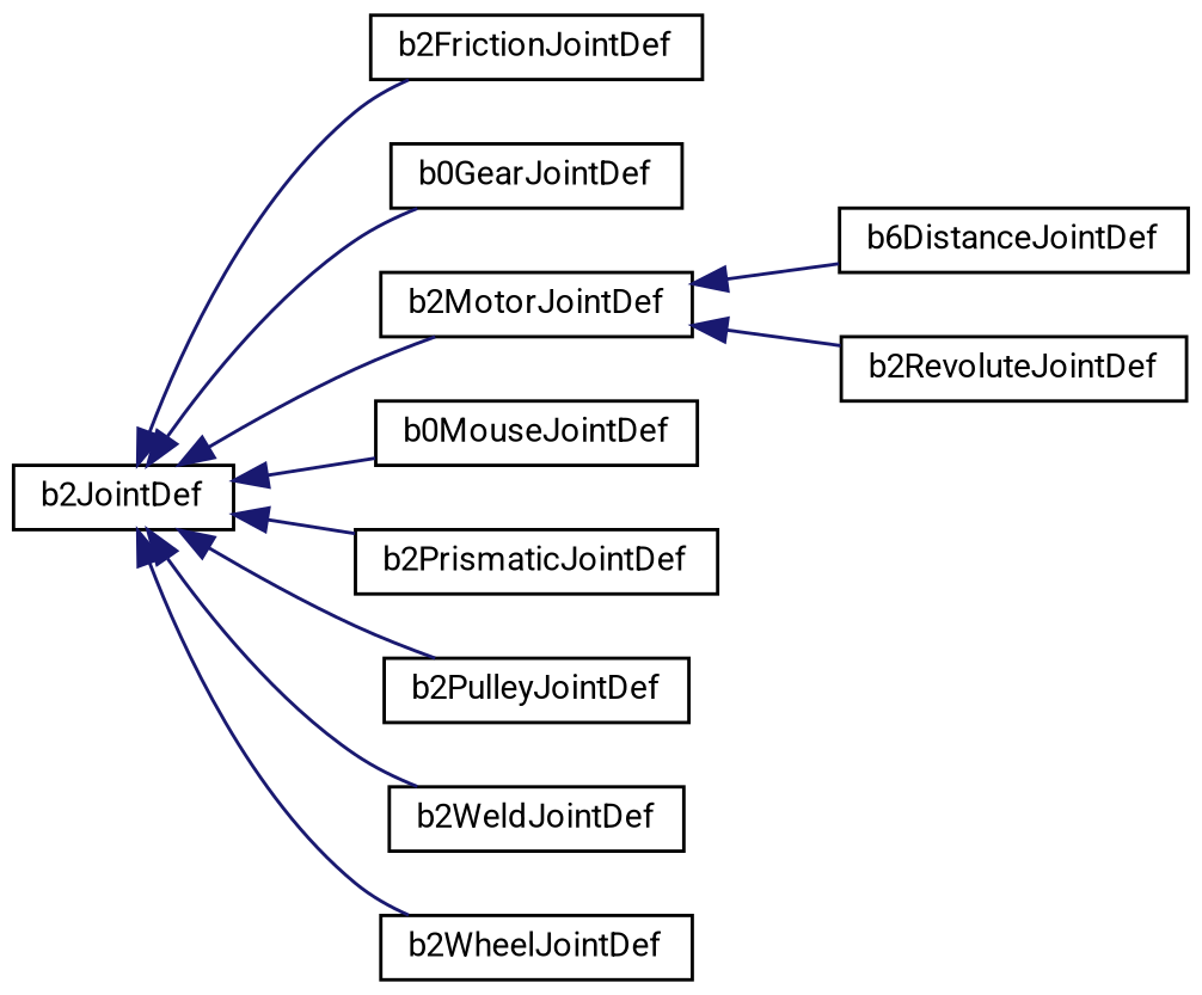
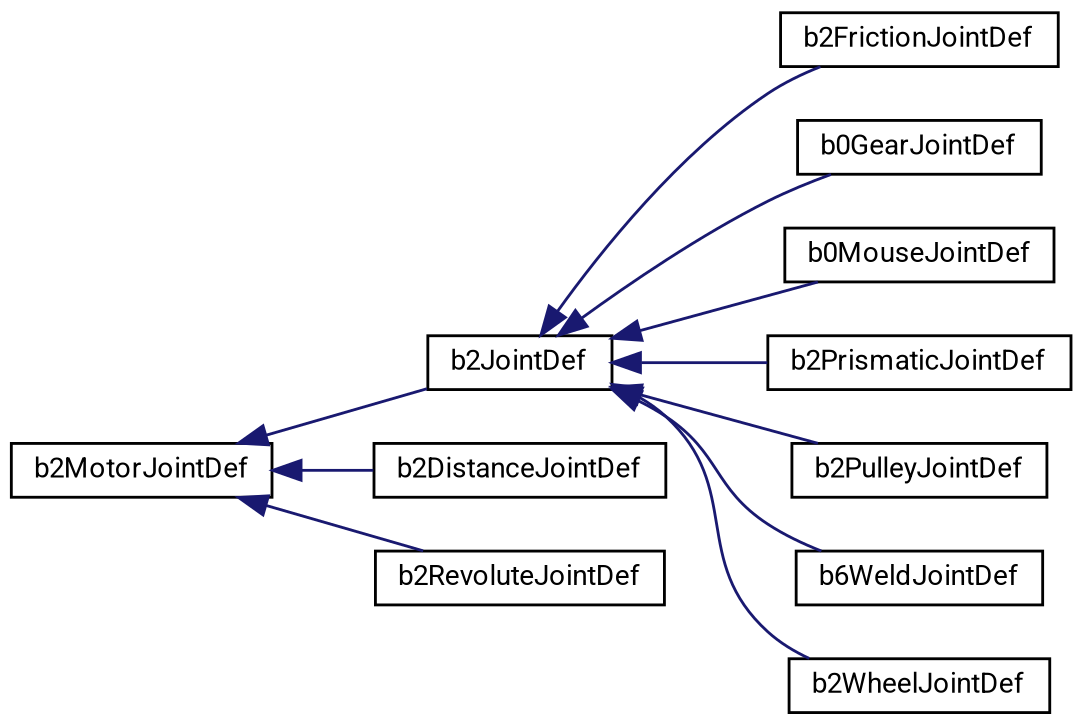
  digraph {
    fontname=Roboto
    rankdir=LR
    node [color=black fillcolor=white fontname=Roboto fontsize=10 shape=record style=filled]
    edge [color=midnightblue dir=back fontname=Roboto fontsize=10 labelfontname=Helvetica labelfontsize=10 style=solid]
    n1 [height=0.2 label=b2JointDef width=0.4]
    n2 [height=0.2 label=b2FrictionJointDef width=0.4]
    n3 [height=0.2 label=b0GearJointDef width=0.4]
    n4 [height=0.2 label=b2MotorJointDef width=0.4]
    n5 [height=0.2 label=b0MouseJointDef width=0.4]
    n6 [height=0.2 label=b2PrismaticJointDef width=0.4]
    n7 [height=0.2 label=b2PulleyJointDef width=0.4]
-   n8 [height=0.2 label=b2WeldJointDef width=0.4]
+   n8 [height=0.2 label=b6WeldJointDef width=0.4]
    n9 [height=0.2 label=b2WheelJointDef width=0.4]
-   n10 [height=0.2 label=b6DistanceJointDef width=0.4]
+   n10 [height=0.2 label=b2DistanceJointDef width=0.4]
    n11 [height=0.2 label=b2RevoluteJointDef width=0.4]
    n1 -> n2
    n1 -> n3
-   n1 -> n4
+   n4 -> n1
    n1 -> n5
    n1 -> n6
    n1 -> n7
    n1 -> n8
    n1 -> n9
    n4 -> n10
    n4 -> n11
  }
